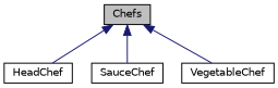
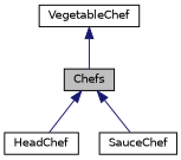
  digraph {
    node [color=black fillcolor=white fontname=Helvetica fontsize=10 shape=record style=filled]
    edge [color=midnightblue dir=back fontname=Helvetica fontsize=10 labelfontname=Helvetica labelfontsize=10 style=solid]
    n1 [fillcolor=grey75 fontcolor=black height=0.2 label=Chefs width=0.4]
    n2 [height=0.2 label=HeadChef width=0.4]
    n3 [height=0.2 label=SauceChef width=0.4]
    n4 [height=0.2 label=VegetableChef width=0.4]
    n1 -> n2
    n1 -> n3
-   n1 -> n4
+   n4 -> n1
  }
